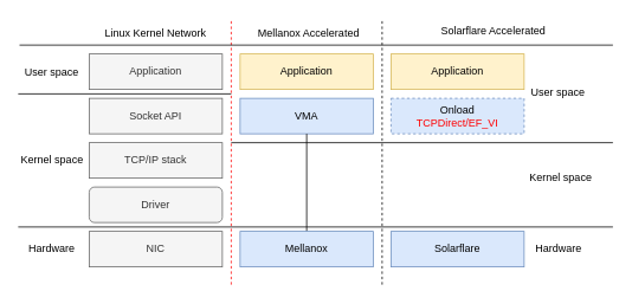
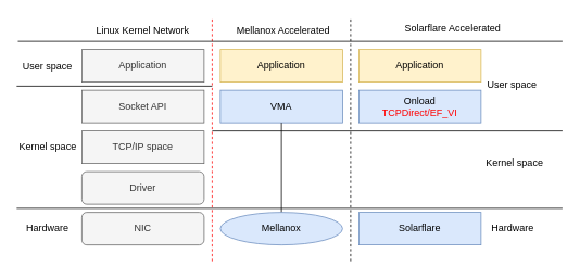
  <mxCell id="0" />
  <mxCell id="1" parent="0" />
  <mxCell id="2" value="" style="group" parent="1" vertex="1" connectable="0"><mxGeometry x="100" y="60" width="150" height="240" as="geometry" /></mxCell>
  <mxCell id="3" value="Application" style="rounded=0;whiteSpace=wrap;html=1;fillColor=#f5f5f5;strokeColor=#666666;fontColor=#333333;" parent="2" vertex="1"><mxGeometry width="150" height="40" as="geometry" /></mxCell>
  <mxCell id="4" value="Socket API" style="rounded=0;whiteSpace=wrap;html=1;fillColor=#f5f5f5;strokeColor=#666666;fontColor=#333333;" parent="2" vertex="1"><mxGeometry y="50" width="150" height="40" as="geometry" /></mxCell>
- <mxCell id="5" value="TCP/IP stack" style="rounded=0;whiteSpace=wrap;html=1;fillColor=#f5f5f5;strokeColor=#666666;fontColor=#333333;" parent="2" vertex="1"><mxGeometry y="100" width="150" height="40" as="geometry" /></mxCell>
+ <mxCell id="5" value="TCP/IP space" style="rounded=0;whiteSpace=wrap;html=1;fillColor=#f5f5f5;strokeColor=#666666;fontColor=#333333;" parent="2" vertex="1"><mxGeometry y="100" width="150" height="40" as="geometry" /></mxCell>
  <mxCell id="6" value="Driver" style="whiteSpace=wrap;html=1;fillColor=#f5f5f5;strokeColor=#666666;fontColor=#333333;rounded=1;" parent="2" vertex="1"><mxGeometry y="150" width="150" height="40" as="geometry" /></mxCell>
- <mxCell id="7" value="NIC" style="rounded=0;whiteSpace=wrap;html=1;fillColor=#f5f5f5;strokeColor=#666666;fontColor=#333333;" parent="2" vertex="1"><mxGeometry y="200" width="150" height="40" as="geometry" /></mxCell>
+ <mxCell id="7" value="NIC" style="whiteSpace=wrap;html=1;fillColor=#f5f5f5;strokeColor=#666666;fontColor=#333333;rounded=1;" parent="2" vertex="1"><mxGeometry y="200" width="150" height="40" as="geometry" /></mxCell>
  <mxCell id="8" value="" style="group" parent="1" vertex="1" connectable="0"><mxGeometry x="270" y="60" width="150" height="240" as="geometry" /></mxCell>
  <mxCell id="9" value="Application" style="rounded=0;whiteSpace=wrap;html=1;fillColor=#fff2cc;strokeColor=#d6b656;" parent="8" vertex="1"><mxGeometry width="150" height="40" as="geometry" /></mxCell>
  <mxCell id="10" value="VMA" style="rounded=0;whiteSpace=wrap;html=1;fillColor=#dae8fc;strokeColor=#6c8ebf;" parent="8" vertex="1"><mxGeometry y="50" width="150" height="40" as="geometry" /></mxCell>
  <mxCell id="11" style="edgeStyle=orthogonalEdgeStyle;rounded=0;orthogonalLoop=1;jettySize=auto;html=1;exitX=0.5;exitY=0;exitDx=0;exitDy=0;entryX=0.5;entryY=1;entryDx=0;entryDy=0;endArrow=none;endFill=0;" parent="8" source="12" target="10" edge="1"><mxGeometry relative="1" as="geometry" /></mxCell>
- <mxCell id="12" value="Mellanox" style="rounded=0;whiteSpace=wrap;html=1;fillColor=#dae8fc;strokeColor=#6c8ebf;" parent="8" vertex="1"><mxGeometry y="200" width="150" height="40" as="geometry" /></mxCell>
+ <mxCell id="12" value="Mellanox" style="ellipse;whiteSpace=wrap;html=1;fillColor=#dae8fc;strokeColor=#6c8ebf;" parent="8" vertex="1"><mxGeometry y="200" width="150" height="40" as="geometry" /></mxCell>
  <mxCell id="13" value="" style="group" parent="1" vertex="1" connectable="0"><mxGeometry x="440" y="60" width="150" height="240" as="geometry" /></mxCell>
  <mxCell id="14" value="Application" style="rounded=0;whiteSpace=wrap;html=1;fillColor=#fff2cc;strokeColor=#d6b656;" parent="13" vertex="1"><mxGeometry width="150" height="40" as="geometry" /></mxCell>
- <mxCell id="15" value="Onload&lt;br&gt;&lt;font color=&quot;#ff0000&quot;&gt;TCPDirect/EF_VI&lt;/font&gt;" style="rounded=0;whiteSpace=wrap;html=1;fillColor=#dae8fc;strokeColor=#6c8ebf;dashed=1;" parent="13" vertex="1"><mxGeometry y="50" width="150" height="40" as="geometry" /></mxCell>
+ <mxCell id="15" value="Onload&lt;br&gt;&lt;font color=&quot;#ff0000&quot;&gt;TCPDirect/EF_VI&lt;/font&gt;" style="rounded=0;whiteSpace=wrap;html=1;fillColor=#dae8fc;strokeColor=#6c8ebf;" parent="13" vertex="1"><mxGeometry y="50" width="150" height="40" as="geometry" /></mxCell>
  <mxCell id="16" value="Solarflare" style="rounded=0;whiteSpace=wrap;html=1;fillColor=#dae8fc;strokeColor=#6c8ebf;" parent="13" vertex="1"><mxGeometry y="200" width="150" height="40" as="geometry" /></mxCell>
  <mxCell id="17" value="" style="endArrow=none;dashed=1;html=1;fillColor=#f8cecc;strokeColor=#FF0000;" parent="1" edge="1"><mxGeometry width="50" height="50" relative="1" as="geometry"><mxPoint x="260" y="320" as="sourcePoint" /><mxPoint x="260" y="20" as="targetPoint" /></mxGeometry></mxCell>
  <mxCell id="18" value="" style="endArrow=none;html=1;" parent="1" edge="1"><mxGeometry width="50" height="50" relative="1" as="geometry"><mxPoint x="20" y="105" as="sourcePoint" /><mxPoint x="260" y="105" as="targetPoint" /></mxGeometry></mxCell>
  <mxCell id="19" value="User space" style="text;html=1;strokeColor=none;fillColor=none;align=center;verticalAlign=middle;whiteSpace=wrap;rounded=0;" parent="1" vertex="1"><mxGeometry x="23" y="71" width="70" height="20" as="geometry" /></mxCell>
  <mxCell id="20" value="" style="endArrow=none;html=1;" parent="1" edge="1"><mxGeometry width="50" height="50" relative="1" as="geometry"><mxPoint x="20" y="255" as="sourcePoint" /><mxPoint x="690" y="255" as="targetPoint" /></mxGeometry></mxCell>
  <mxCell id="21" value="Kernel space" style="text;html=1;strokeColor=none;fillColor=none;align=center;verticalAlign=middle;whiteSpace=wrap;rounded=0;" parent="1" vertex="1"><mxGeometry x="21.5" y="170" width="73" height="20" as="geometry" /></mxCell>
  <mxCell id="22" value="Hardware" style="text;html=1;strokeColor=none;fillColor=none;align=center;verticalAlign=middle;whiteSpace=wrap;rounded=0;" parent="1" vertex="1"><mxGeometry x="38" y="270" width="40" height="20" as="geometry" /></mxCell>
  <mxCell id="23" value="" style="endArrow=none;html=1;" parent="1" edge="1"><mxGeometry width="50" height="50" relative="1" as="geometry"><mxPoint x="21.5" y="50" as="sourcePoint" /><mxPoint x="690" y="50" as="targetPoint" /></mxGeometry></mxCell>
  <mxCell id="24" value="" style="endArrow=none;dashed=1;html=1;" parent="1" edge="1"><mxGeometry width="50" height="50" relative="1" as="geometry"><mxPoint x="430" y="320" as="sourcePoint" /><mxPoint x="430" y="20" as="targetPoint" /></mxGeometry></mxCell>
  <mxCell id="25" value="Linux Kernel Network" style="text;html=1;strokeColor=none;fillColor=none;align=center;verticalAlign=middle;whiteSpace=wrap;rounded=0;" parent="1" vertex="1"><mxGeometry x="115" y="27" width="120" height="20" as="geometry" /></mxCell>
  <mxCell id="26" value="User space" style="text;html=1;strokeColor=none;fillColor=none;align=center;verticalAlign=middle;whiteSpace=wrap;rounded=0;" parent="1" vertex="1"><mxGeometry x="595" y="94" width="67" height="20" as="geometry" /></mxCell>
  <mxCell id="27" value="Hardware" style="text;html=1;strokeColor=none;fillColor=none;align=center;verticalAlign=middle;whiteSpace=wrap;rounded=0;" parent="1" vertex="1"><mxGeometry x="608.5" y="270" width="40" height="20" as="geometry" /></mxCell>
  <mxCell id="28" value="Mellanox Accelerated" style="text;html=1;strokeColor=none;fillColor=none;align=center;verticalAlign=middle;whiteSpace=wrap;rounded=0;" parent="1" vertex="1"><mxGeometry x="285" y="27" width="125" height="20" as="geometry" /></mxCell>
  <mxCell id="29" value="Solarflare Accelerated" style="text;html=1;strokeColor=none;fillColor=none;align=center;verticalAlign=middle;whiteSpace=wrap;rounded=0;" parent="1" vertex="1"><mxGeometry x="492.5" y="24" width="125" height="20" as="geometry" /></mxCell>
  <mxCell id="30" value="" style="endArrow=none;html=1;" parent="1" edge="1"><mxGeometry width="50" height="50" relative="1" as="geometry"><mxPoint x="260" y="160" as="sourcePoint" /><mxPoint x="690" y="160" as="targetPoint" /></mxGeometry></mxCell>
  <mxCell id="31" value="Kernel space" style="text;html=1;strokeColor=none;fillColor=none;align=center;verticalAlign=middle;whiteSpace=wrap;rounded=0;" parent="1" vertex="1"><mxGeometry x="595" y="190" width="73" height="20" as="geometry" /></mxCell>
